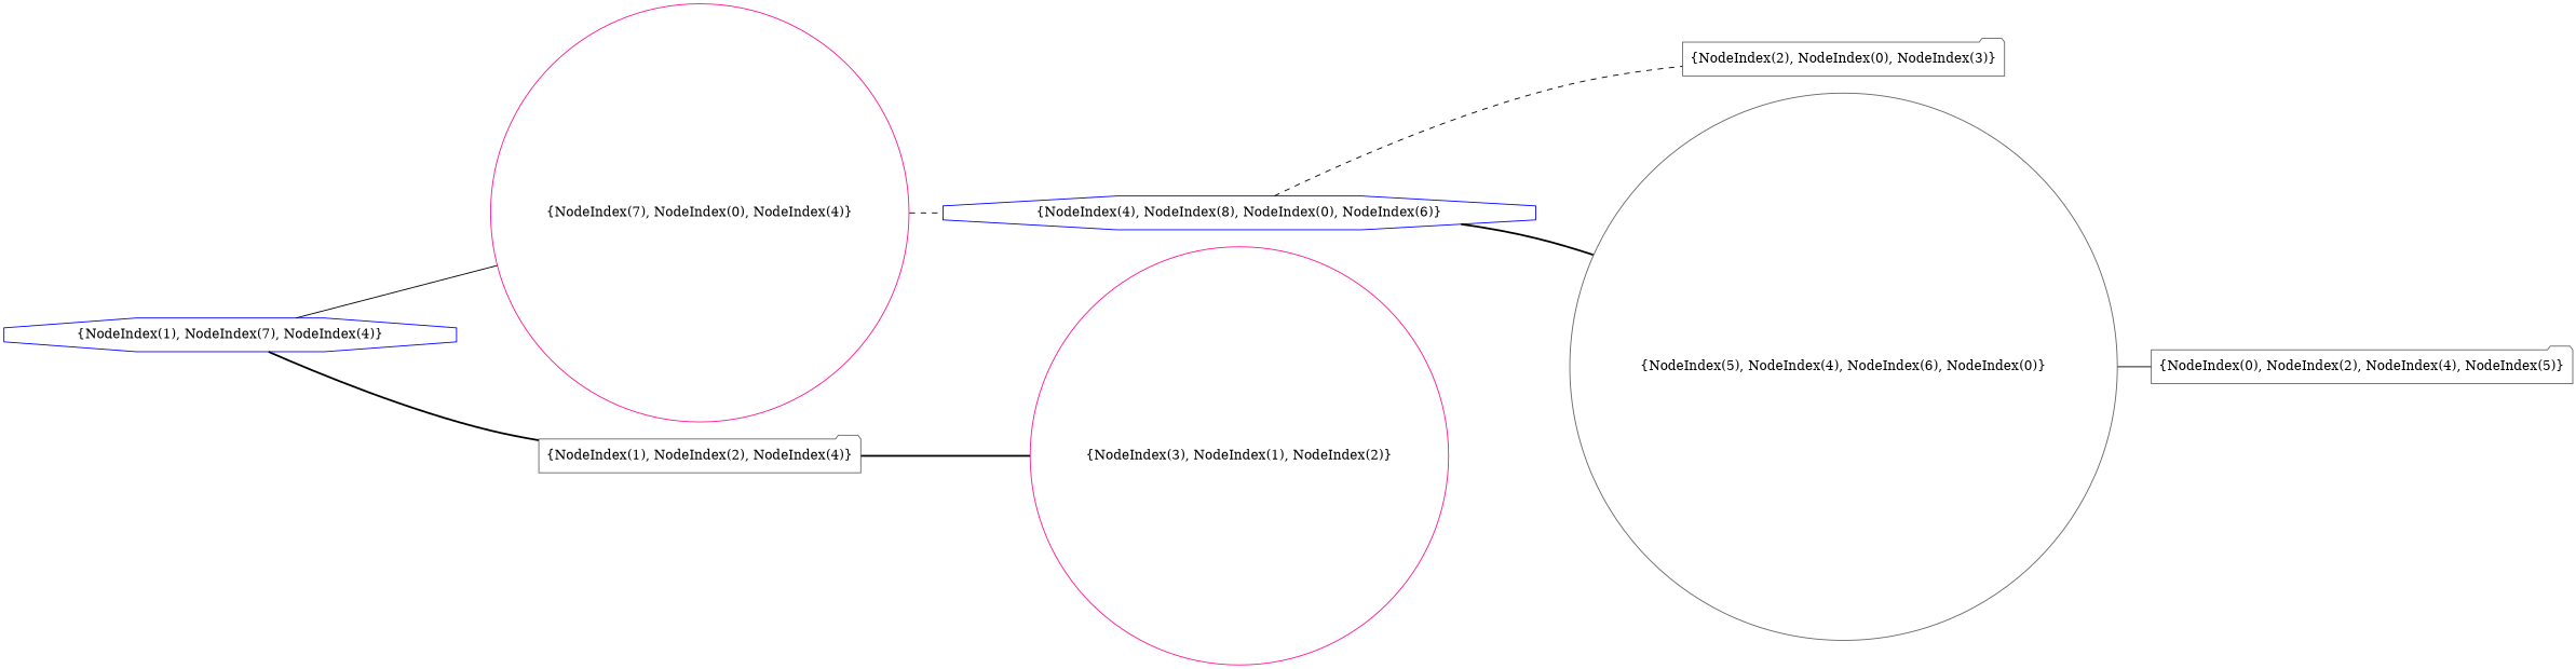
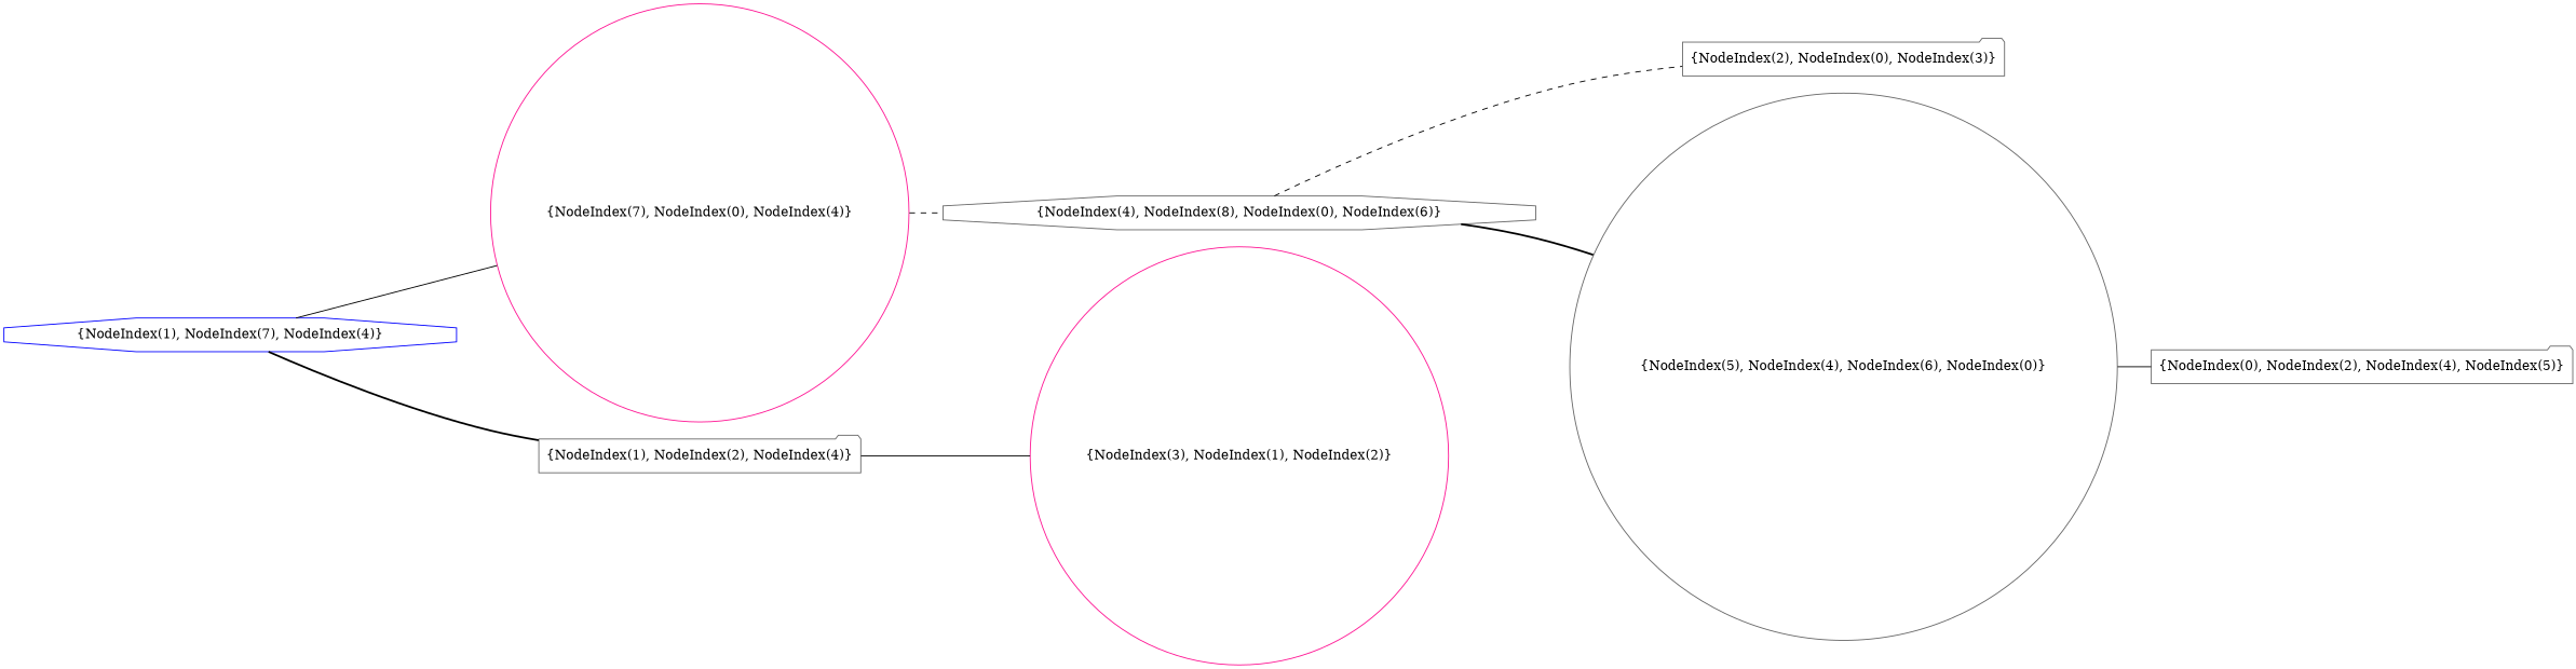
  graph {
    rankdir=LR
    node [color=gray40 shape=folder]
    edge [style=solid]
    n1 [label="{NodeIndex(2), NodeIndex(0), NodeIndex(3)}"]
    n2 [color=deeppink label="{NodeIndex(3), NodeIndex(1), NodeIndex(2)}" shape=circle]
    n3 [label="{NodeIndex(0), NodeIndex(2), NodeIndex(4), NodeIndex(5)}"]
    n4 [label="{NodeIndex(5), NodeIndex(4), NodeIndex(6), NodeIndex(0)}" shape=circle]
-   n5 [color=blue label="{NodeIndex(4), NodeIndex(8), NodeIndex(0), NodeIndex(6)}" shape=octagon]
+   n5 [label="{NodeIndex(4), NodeIndex(8), NodeIndex(0), NodeIndex(6)}" shape=octagon]
    n6 [color=deeppink label="{NodeIndex(7), NodeIndex(0), NodeIndex(4)}" shape=circle]
    n7 [label="{NodeIndex(1), NodeIndex(2), NodeIndex(4)}"]
    n8 [color=blue label="{NodeIndex(1), NodeIndex(7), NodeIndex(4)}" shape=octagon]
    n4 -- n3
    n5 -- n1 [style=dashed]
    n5 -- n4 [style=bold]
    n6 -- n5 [style=dashed]
-   n7 -- n2 [style=bold]
+   n7 -- n2
    n8 -- n6
    n8 -- n7 [style=bold]
  }
